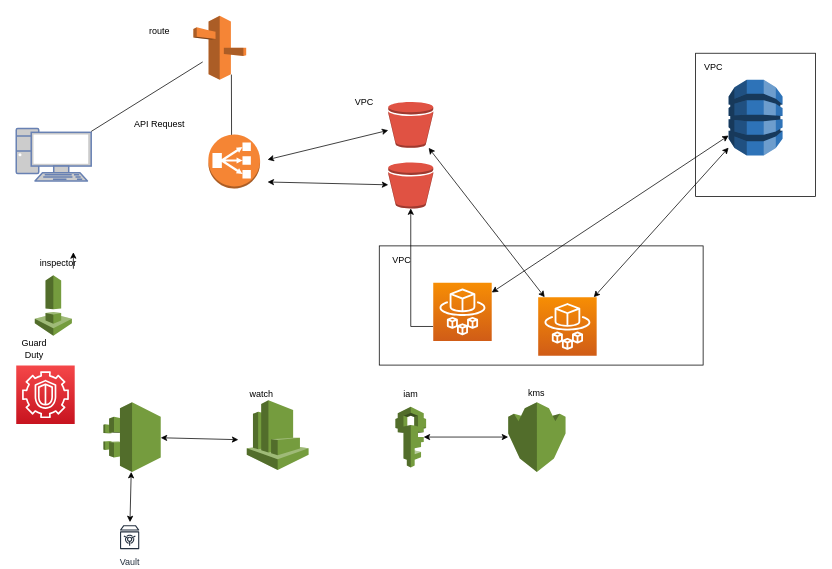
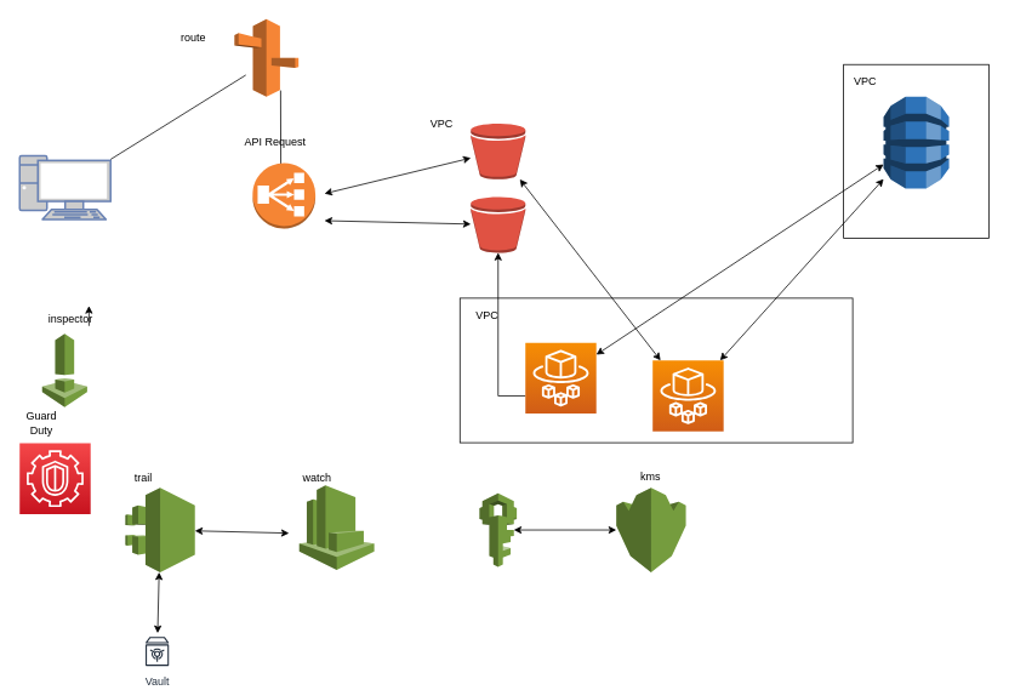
  <mxCell id="0" />
  <mxCell id="1" parent="0" />
  <mxCell id="2" value="" style="rounded=0;whiteSpace=wrap;html=1;" vertex="1" parent="1"><mxGeometry x="927" y="70.5" width="160" height="191" as="geometry" /></mxCell>
  <mxCell id="3" value="" style="rounded=0;whiteSpace=wrap;html=1;" vertex="1" parent="1"><mxGeometry x="505" y="327.5" width="432" height="159" as="geometry" /></mxCell>
  <mxCell id="4" value="" style="fontColor=#0066CC;verticalAlign=top;verticalLabelPosition=bottom;labelPosition=center;align=center;html=1;outlineConnect=0;fillColor=#CCCCCC;strokeColor=#6881B3;gradientColor=none;gradientDirection=north;strokeWidth=2;shape=mxgraph.networks.pc;" vertex="1" parent="1"><mxGeometry x="20.75" y="171" width="100" height="70" as="geometry" /></mxCell>
- <mxCell id="5" value="API Request" style="text;html=1;strokeColor=none;fillColor=none;align=center;verticalAlign=middle;whiteSpace=wrap;rounded=0;" vertex="1" parent="1"><mxGeometry x="147" y="156" width="130" height="20" as="geometry" /></mxCell>
+ <mxCell id="5" value="API Request" style="text;html=1;strokeColor=none;fillColor=none;align=center;verticalAlign=middle;whiteSpace=wrap;rounded=0;" vertex="1" parent="1"><mxGeometry x="237" y="146" width="130" height="20" as="geometry" /></mxCell>
  <mxCell id="6" value="" style="endArrow=none;html=1;" edge="1" parent="1" source="4"><mxGeometry width="50" height="50" relative="1" as="geometry"><mxPoint x="177" y="230.5" as="sourcePoint" /><mxPoint x="269.5" y="82.089" as="targetPoint" /></mxGeometry></mxCell>
  <mxCell id="7" value="" style="endArrow=none;html=1;entryX=0.5;entryY=1;entryDx=0;entryDy=0;entryPerimeter=0;" edge="1" parent="1"><mxGeometry width="50" height="50" relative="1" as="geometry"><mxPoint x="308" y="186" as="sourcePoint" /><mxPoint x="307.75" y="99" as="targetPoint" /></mxGeometry></mxCell>
  <mxCell id="8" value="" style="outlineConnect=0;dashed=0;verticalLabelPosition=bottom;verticalAlign=top;align=center;html=1;shape=mxgraph.aws3.cloudtrail;fillColor=#759C3E;gradientColor=none;" vertex="1" parent="1"><mxGeometry x="137" y="536" width="76.5" height="93" as="geometry" /></mxCell>
  <mxCell id="9" value="" style="outlineConnect=0;dashed=0;verticalLabelPosition=bottom;verticalAlign=top;align=center;html=1;shape=mxgraph.aws3.cloudwatch;fillColor=#759C3E;gradientColor=none;" vertex="1" parent="1"><mxGeometry x="328.25" y="533.5" width="82.5" height="93" as="geometry" /></mxCell>
  <mxCell id="10" value="" style="endArrow=classic;startArrow=classic;html=1;" edge="1" parent="1" source="8"><mxGeometry width="50" height="50" relative="1" as="geometry"><mxPoint x="227" y="606" as="sourcePoint" /><mxPoint x="317" y="586" as="targetPoint" /></mxGeometry></mxCell>
  <mxCell id="11" value="" style="endArrow=classic;startArrow=classic;html=1;" edge="1" parent="1" source="17"><mxGeometry width="50" height="50" relative="1" as="geometry"><mxPoint x="266.236" y="396" as="sourcePoint" /><mxPoint x="356" y="242.249" as="targetPoint" /></mxGeometry></mxCell>
  <mxCell id="12" style="edgeStyle=orthogonalEdgeStyle;rounded=0;orthogonalLoop=1;jettySize=auto;html=1;exitX=0.5;exitY=1;exitDx=0;exitDy=0;" edge="1" parent="1"><mxGeometry relative="1" as="geometry"><mxPoint x="102" y="388" as="sourcePoint" /><mxPoint x="102" y="388" as="targetPoint" /></mxGeometry></mxCell>
  <mxCell id="13" value="" style="outlineConnect=0;dashed=0;verticalLabelPosition=bottom;verticalAlign=top;align=center;html=1;shape=mxgraph.aws3.bucket;fillColor=#E05243;gradientColor=none;" vertex="1" parent="1"><mxGeometry x="517" y="135.25" width="60" height="61.5" as="geometry" /></mxCell>
  <mxCell id="14" style="edgeStyle=orthogonalEdgeStyle;rounded=0;orthogonalLoop=1;jettySize=auto;html=1;exitX=0;exitY=0.75;exitDx=0;exitDy=0;exitPerimeter=0;entryX=0.5;entryY=1;entryDx=0;entryDy=0;entryPerimeter=0;" edge="1" parent="1" source="15" target="17"><mxGeometry relative="1" as="geometry"><mxPoint x="725" y="229.5" as="targetPoint" /></mxGeometry></mxCell>
  <mxCell id="15" value="" style="points=[[0,0,0],[0.25,0,0],[0.5,0,0],[0.75,0,0],[1,0,0],[0,1,0],[0.25,1,0],[0.5,1,0],[0.75,1,0],[1,1,0],[0,0.25,0],[0,0.5,0],[0,0.75,0],[1,0.25,0],[1,0.5,0],[1,0.75,0]];outlineConnect=0;fontColor=#232F3E;gradientColor=#F78E04;gradientDirection=north;fillColor=#D05C17;strokeColor=#ffffff;dashed=0;verticalLabelPosition=bottom;verticalAlign=top;align=center;html=1;fontSize=12;fontStyle=0;aspect=fixed;shape=mxgraph.aws4.resourceIcon;resIcon=mxgraph.aws4.fargate;" vertex="1" parent="1"><mxGeometry x="577" y="376.5" width="78" height="78" as="geometry" /></mxCell>
  <mxCell id="16" value="" style="endArrow=classic;startArrow=classic;html=1;" edge="1" parent="1" source="18" target="19"><mxGeometry width="50" height="50" relative="1" as="geometry"><mxPoint x="765" y="219.75" as="sourcePoint" /><mxPoint x="915" y="219.75" as="targetPoint" /></mxGeometry></mxCell>
  <mxCell id="17" value="" style="outlineConnect=0;dashed=0;verticalLabelPosition=bottom;verticalAlign=top;align=center;html=1;shape=mxgraph.aws3.bucket;fillColor=#E05243;gradientColor=none;" vertex="1" parent="1"><mxGeometry x="517" y="216" width="60" height="61.5" as="geometry" /></mxCell>
  <mxCell id="18" value="" style="points=[[0,0,0],[0.25,0,0],[0.5,0,0],[0.75,0,0],[1,0,0],[0,1,0],[0.25,1,0],[0.5,1,0],[0.75,1,0],[1,1,0],[0,0.25,0],[0,0.5,0],[0,0.75,0],[1,0.25,0],[1,0.5,0],[1,0.75,0]];outlineConnect=0;fontColor=#232F3E;gradientColor=#F78E04;gradientDirection=north;fillColor=#D05C17;strokeColor=#ffffff;dashed=0;verticalLabelPosition=bottom;verticalAlign=top;align=center;html=1;fontSize=12;fontStyle=0;aspect=fixed;shape=mxgraph.aws4.resourceIcon;resIcon=mxgraph.aws4.fargate;" vertex="1" parent="1"><mxGeometry x="717" y="396" width="78" height="78" as="geometry" /></mxCell>
  <mxCell id="19" value="" style="outlineConnect=0;dashed=0;verticalLabelPosition=bottom;verticalAlign=top;align=center;html=1;shape=mxgraph.aws3.dynamo_db;fillColor=#2E73B8;gradientColor=none;" vertex="1" parent="1"><mxGeometry x="971" y="106" width="72" height="101" as="geometry" /></mxCell>
  <mxCell id="20" value="" style="endArrow=classic;startArrow=classic;html=1;" edge="1" parent="1" source="15" target="19"><mxGeometry width="50" height="50" relative="1" as="geometry"><mxPoint x="777" y="414.75" as="sourcePoint" /><mxPoint x="927" y="414.75" as="targetPoint" /></mxGeometry></mxCell>
  <mxCell id="21" value="" style="endArrow=classic;startArrow=classic;html=1;" edge="1" parent="1" target="13"><mxGeometry width="50" height="50" relative="1" as="geometry"><mxPoint x="356" y="212.495" as="sourcePoint" /><mxPoint x="437" y="346" as="targetPoint" /></mxGeometry></mxCell>
  <mxCell id="22" value="" style="outlineConnect=0;dashed=0;verticalLabelPosition=bottom;verticalAlign=top;align=center;html=1;shape=mxgraph.aws3.iam;fillColor=#759C3E;gradientColor=none;" vertex="1" parent="1"><mxGeometry x="526.5" y="542" width="41" height="81" as="geometry" /></mxCell>
  <mxCell id="23" value="VPC" style="text;html=1;strokeColor=none;fillColor=none;align=center;verticalAlign=middle;whiteSpace=wrap;rounded=0;" vertex="1" parent="1"><mxGeometry x="465" y="126" width="40" height="20" as="geometry" /></mxCell>
  <mxCell id="24" value="VPC" style="text;html=1;strokeColor=none;fillColor=none;align=center;verticalAlign=middle;whiteSpace=wrap;rounded=0;" vertex="1" parent="1"><mxGeometry x="515" y="336.5" width="40" height="20" as="geometry" /></mxCell>
  <mxCell id="25" value="VPC" style="text;html=1;strokeColor=none;fillColor=none;align=center;verticalAlign=middle;whiteSpace=wrap;rounded=0;" vertex="1" parent="1"><mxGeometry x="931" y="79" width="40" height="20" as="geometry" /></mxCell>
  <mxCell id="26" value="" style="outlineConnect=0;dashed=0;verticalLabelPosition=bottom;verticalAlign=top;align=center;html=1;shape=mxgraph.aws3.classic_load_balancer;fillColor=#F58534;gradientColor=none;" vertex="1" parent="1"><mxGeometry x="277" y="179" width="69" height="72" as="geometry" /></mxCell>
  <mxCell id="27" value="" style="endArrow=classic;startArrow=classic;html=1;" edge="1" parent="1" source="18" target="13"><mxGeometry width="50" height="50" relative="1" as="geometry"><mxPoint x="517" y="276" as="sourcePoint" /><mxPoint x="567" y="226" as="targetPoint" /></mxGeometry></mxCell>
  <mxCell id="28" value="" style="outlineConnect=0;dashed=0;verticalLabelPosition=bottom;verticalAlign=top;align=center;html=1;shape=mxgraph.aws3.kms;fillColor=#759C3E;gradientColor=none;" vertex="1" parent="1"><mxGeometry x="677" y="536" width="76.5" height="93" as="geometry" /></mxCell>
  <mxCell id="29" value="" style="endArrow=classic;startArrow=classic;html=1;exitX=0.92;exitY=0.5;exitDx=0;exitDy=0;exitPerimeter=0;" edge="1" parent="1" source="22" target="28"><mxGeometry width="50" height="50" relative="1" as="geometry"><mxPoint x="517" y="276" as="sourcePoint" /><mxPoint x="567" y="226" as="targetPoint" /></mxGeometry></mxCell>
  <mxCell id="30" value="" style="outlineConnect=0;dashed=0;verticalLabelPosition=bottom;verticalAlign=top;align=center;html=1;shape=mxgraph.aws3.inspector;fillColor=#759C3E;gradientColor=none;" vertex="1" parent="1"><mxGeometry x="45.5" y="366.5" width="49.5" height="81" as="geometry" /></mxCell>
  <mxCell id="31" value="" style="outlineConnect=0;dashed=0;verticalLabelPosition=bottom;verticalAlign=top;align=center;html=1;shape=mxgraph.aws3.route_53;fillColor=#F58536;gradientColor=none;" vertex="1" parent="1"><mxGeometry x="257" y="20.5" width="70.5" height="85.5" as="geometry" /></mxCell>
  <mxCell id="32" value="" style="points=[[0,0,0],[0.25,0,0],[0.5,0,0],[0.75,0,0],[1,0,0],[0,1,0],[0.25,1,0],[0.5,1,0],[0.75,1,0],[1,1,0],[0,0.25,0],[0,0.5,0],[0,0.75,0],[1,0.25,0],[1,0.5,0],[1,0.75,0]];outlineConnect=0;fontColor=#232F3E;gradientColor=#F54749;gradientDirection=north;fillColor=#C7131F;strokeColor=#ffffff;dashed=0;verticalLabelPosition=bottom;verticalAlign=top;align=center;html=1;fontSize=12;fontStyle=0;aspect=fixed;shape=mxgraph.aws4.resourceIcon;resIcon=mxgraph.aws4.guardduty;" vertex="1" parent="1"><mxGeometry x="20.75" y="487" width="78" height="78" as="geometry" /></mxCell>
  <mxCell id="33" value="Guard Duty" style="text;html=1;strokeColor=none;fillColor=none;align=center;verticalAlign=middle;whiteSpace=wrap;rounded=0;" vertex="1" parent="1"><mxGeometry x="24.75" y="454.5" width="40" height="20" as="geometry" /></mxCell>
  <mxCell id="34" value="kms" style="text;html=1;strokeColor=none;fillColor=none;align=center;verticalAlign=middle;whiteSpace=wrap;rounded=0;" vertex="1" parent="1"><mxGeometry x="695.25" y="513.5" width="40" height="20" as="geometry" /></mxCell>
  <mxCell id="35" style="edgeStyle=orthogonalEdgeStyle;rounded=0;orthogonalLoop=1;jettySize=auto;html=1;exitX=1;exitY=0.5;exitDx=0;exitDy=0;" edge="1" parent="1" source="36"><mxGeometry relative="1" as="geometry"><mxPoint x="96.941" y="336" as="targetPoint" /></mxGeometry></mxCell>
  <mxCell id="36" value="&lt;div&gt;inspector&lt;/div&gt;&lt;div&gt;&lt;br&gt;&lt;/div&gt;" style="text;html=1;strokeColor=none;fillColor=none;align=center;verticalAlign=middle;whiteSpace=wrap;rounded=0;" vertex="1" parent="1"><mxGeometry x="57" y="348" width="40" height="20" as="geometry" /></mxCell>
+ <mxCell id="37" value="trail" style="text;html=1;strokeColor=none;fillColor=none;align=center;verticalAlign=middle;whiteSpace=wrap;rounded=0;" vertex="1" parent="1"><mxGeometry x="137" y="516" width="40" height="20" as="geometry" /></mxCell>
  <mxCell id="38" value="watch" style="text;html=1;strokeColor=none;fillColor=none;align=center;verticalAlign=middle;whiteSpace=wrap;rounded=0;" vertex="1" parent="1"><mxGeometry x="328.25" y="516" width="40" height="20" as="geometry" /></mxCell>
  <mxCell id="39" value="route" style="text;html=1;strokeColor=none;fillColor=none;align=center;verticalAlign=middle;whiteSpace=wrap;rounded=0;" vertex="1" parent="1"><mxGeometry x="192.25" y="31" width="40" height="20" as="geometry" /></mxCell>
- <mxCell id="40" value="iam" style="text;html=1;strokeColor=none;fillColor=none;align=center;verticalAlign=middle;whiteSpace=wrap;rounded=0;" vertex="1" parent="1"><mxGeometry x="526.5" y="516" width="40" height="20" as="geometry" /></mxCell>
  <mxCell id="41" value="Vault" style="outlineConnect=0;fontColor=#232F3E;gradientColor=none;strokeColor=#232F3E;fillColor=#ffffff;dashed=0;verticalLabelPosition=bottom;verticalAlign=top;align=center;html=1;fontSize=12;fontStyle=0;aspect=fixed;shape=mxgraph.aws4.resourceIcon;resIcon=mxgraph.aws4.vault;" vertex="1" parent="1"><mxGeometry x="147" y="696" width="50" height="40" as="geometry" /></mxCell>
  <mxCell id="42" value="" style="endArrow=classic;startArrow=classic;html=1;" edge="1" parent="1" source="41" target="8"><mxGeometry width="50" height="50" relative="1" as="geometry"><mxPoint x="517" y="416" as="sourcePoint" /><mxPoint x="567" y="366" as="targetPoint" /></mxGeometry></mxCell>
